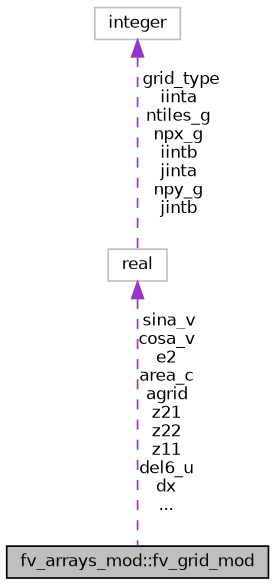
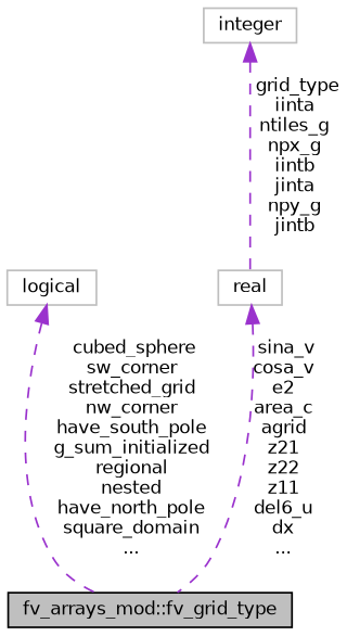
  digraph {
    fontname="DejaVu Sans"
    node [color=grey75 fillcolor=white fontname="DejaVu Sans" fontsize=10 shape=record style=filled]
    edge [color=darkorchid3 dir=back fontname="DejaVu Sans" fontsize=10 labelfontname=Helvetica labelfontsize=10 style=dashed]
-   n1 [color=black fillcolor=grey75 fontcolor=black height=0.2 label="fv_arrays_mod::fv_grid_mod" width=0.4]
+   n1 [color=black fillcolor=grey75 fontcolor=black height=0.2 label="fv_arrays_mod::fv_grid_type" width=0.4]
+   n2 [height=0.2 label=logical width=0.4]
    n3 [height=0.2 label=integer width=0.4]
    n4 [height=0.2 label=real width=0.4]
+   n2 -> n1 [label=" cubed_sphere\nsw_corner\nstretched_grid\nnw_corner\nhave_south_pole\ng_sum_initialized\nregional\nnested\nhave_north_pole\nsquare_domain\n..."]
    n3 -> n4 [label=" grid_type\niinta\nntiles_g\nnpx_g\niintb\njinta\nnpy_g\njintb"]
    n4 -> n1 [label=" sina_v\ncosa_v\ne2\narea_c\nagrid\nz21\nz22\nz11\ndel6_u\ndx\n..."]
  }
